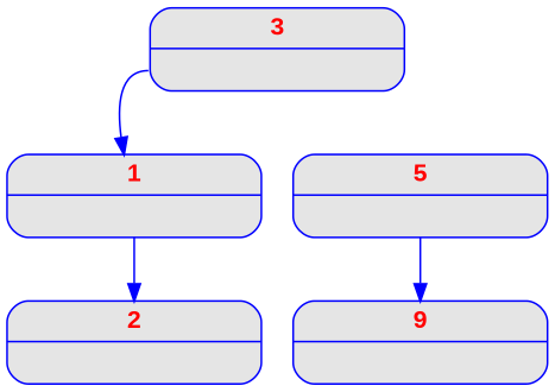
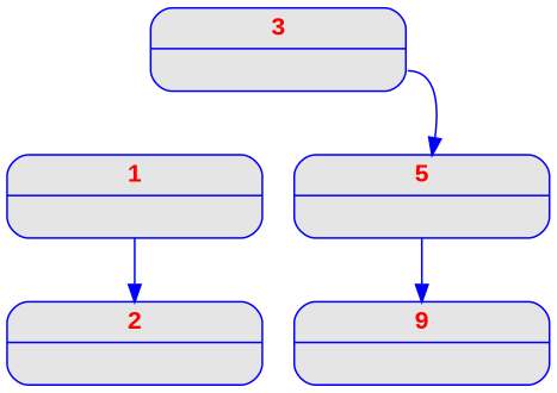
  digraph {
    rankdir=TB
    node [color=blue fillcolor=grey90 fontcolor=red fontname="Arial bold" fontsize=14 shape=record style="rounded, filled"]
    edge [color=blue tailport=next]
    n1 [label="{1 | <next> }" width=2]
    n2 [label="{2 | <next> }" width=2]
    n3 [label="{3 | <next> }" width=2]
    n4 [label="{5 | <next> }" width=2]
    n5 [label="{9 | <next> }" width=2]
    n1 -> n2
-   n3 -> n1
+   n3 -> n4
    n4 -> n5
  }
